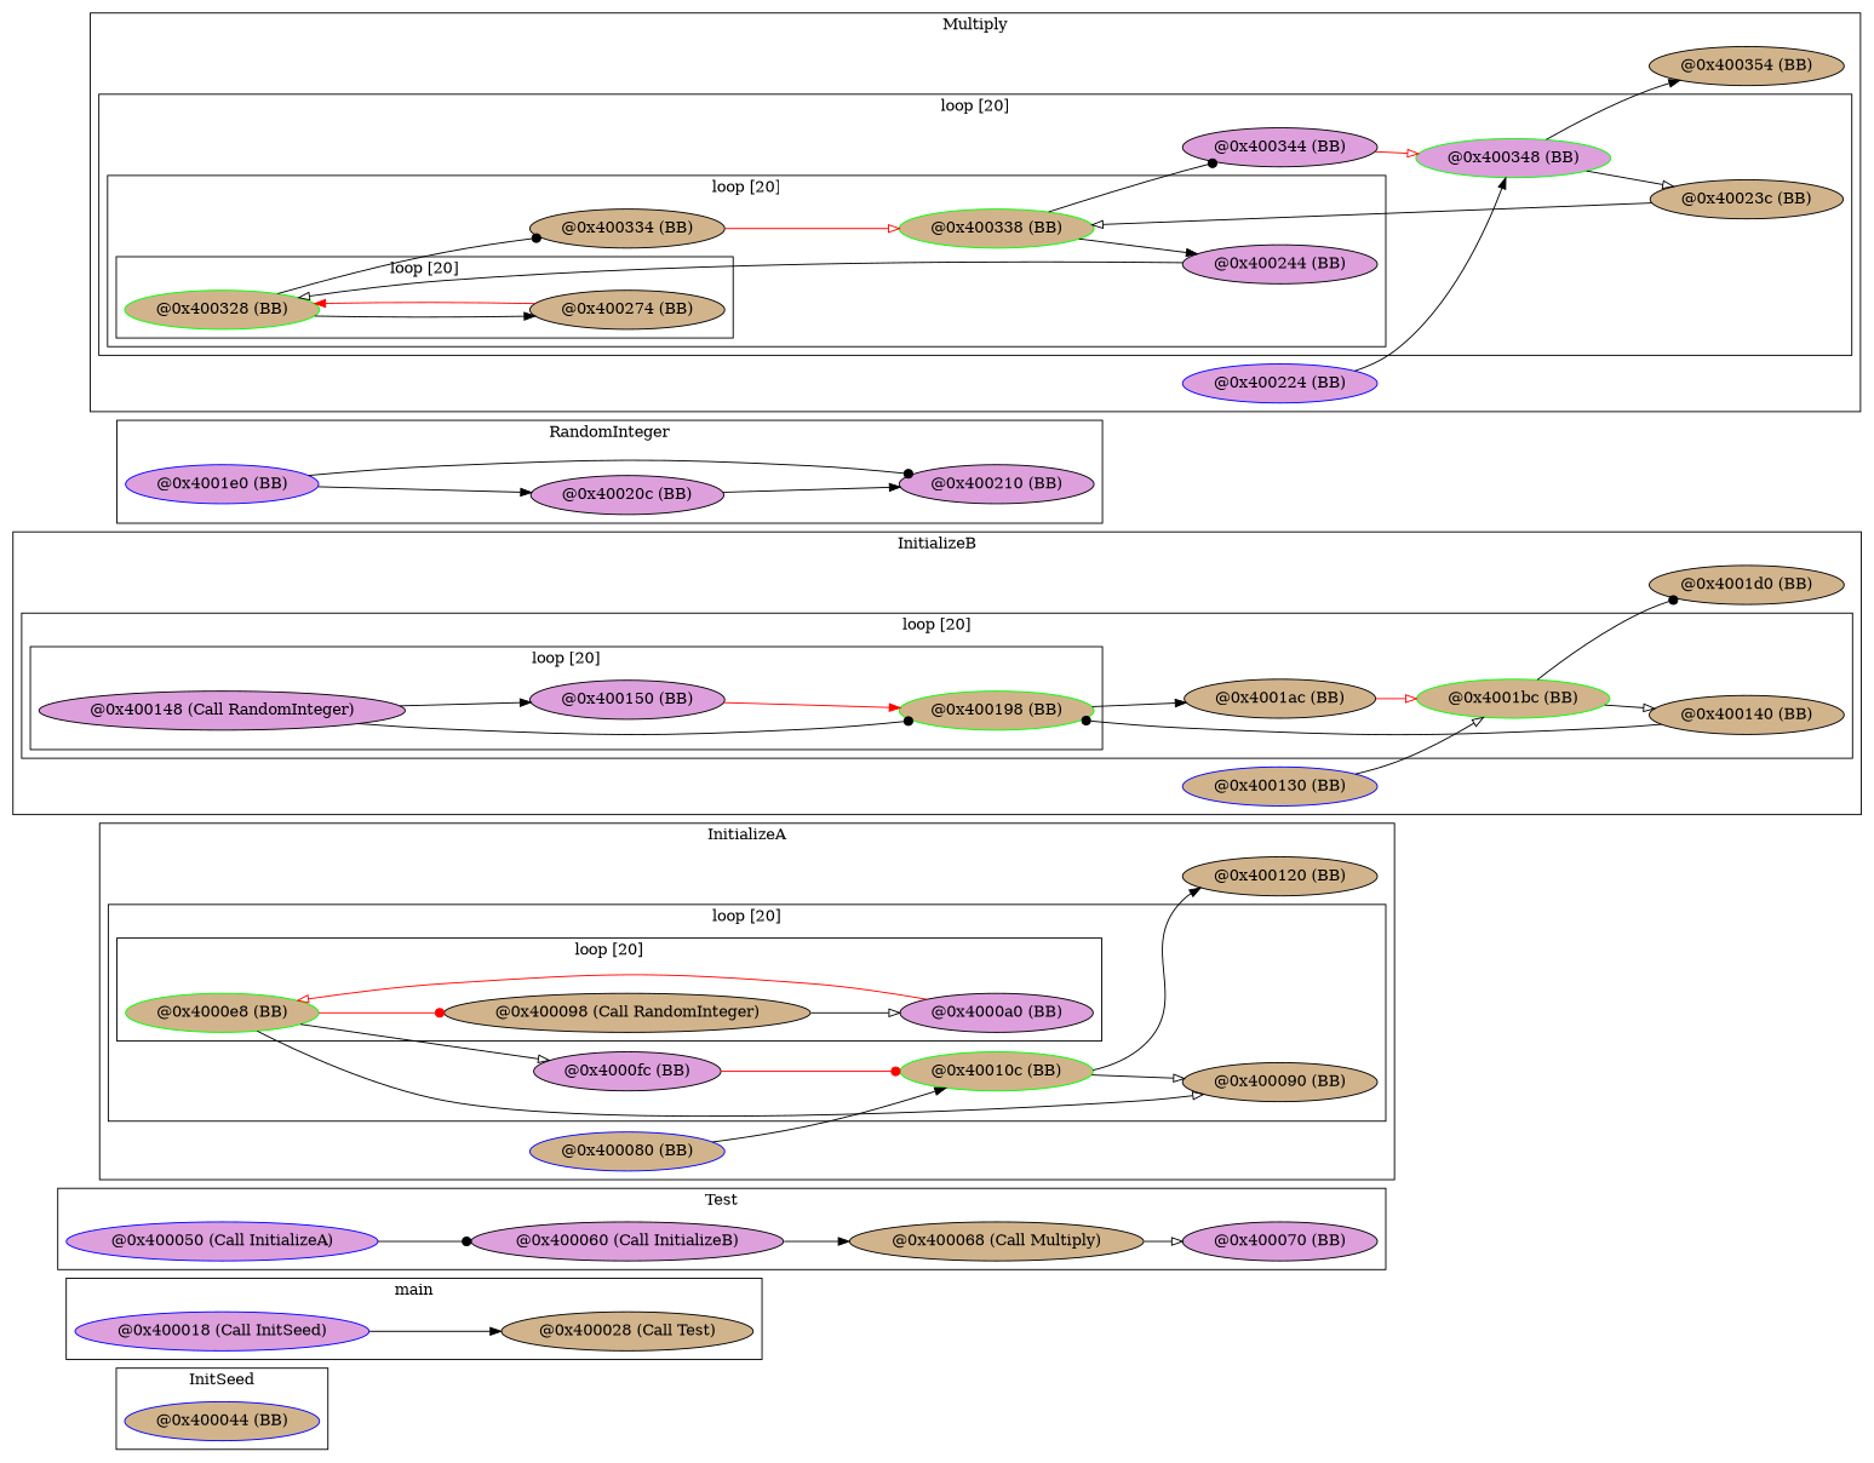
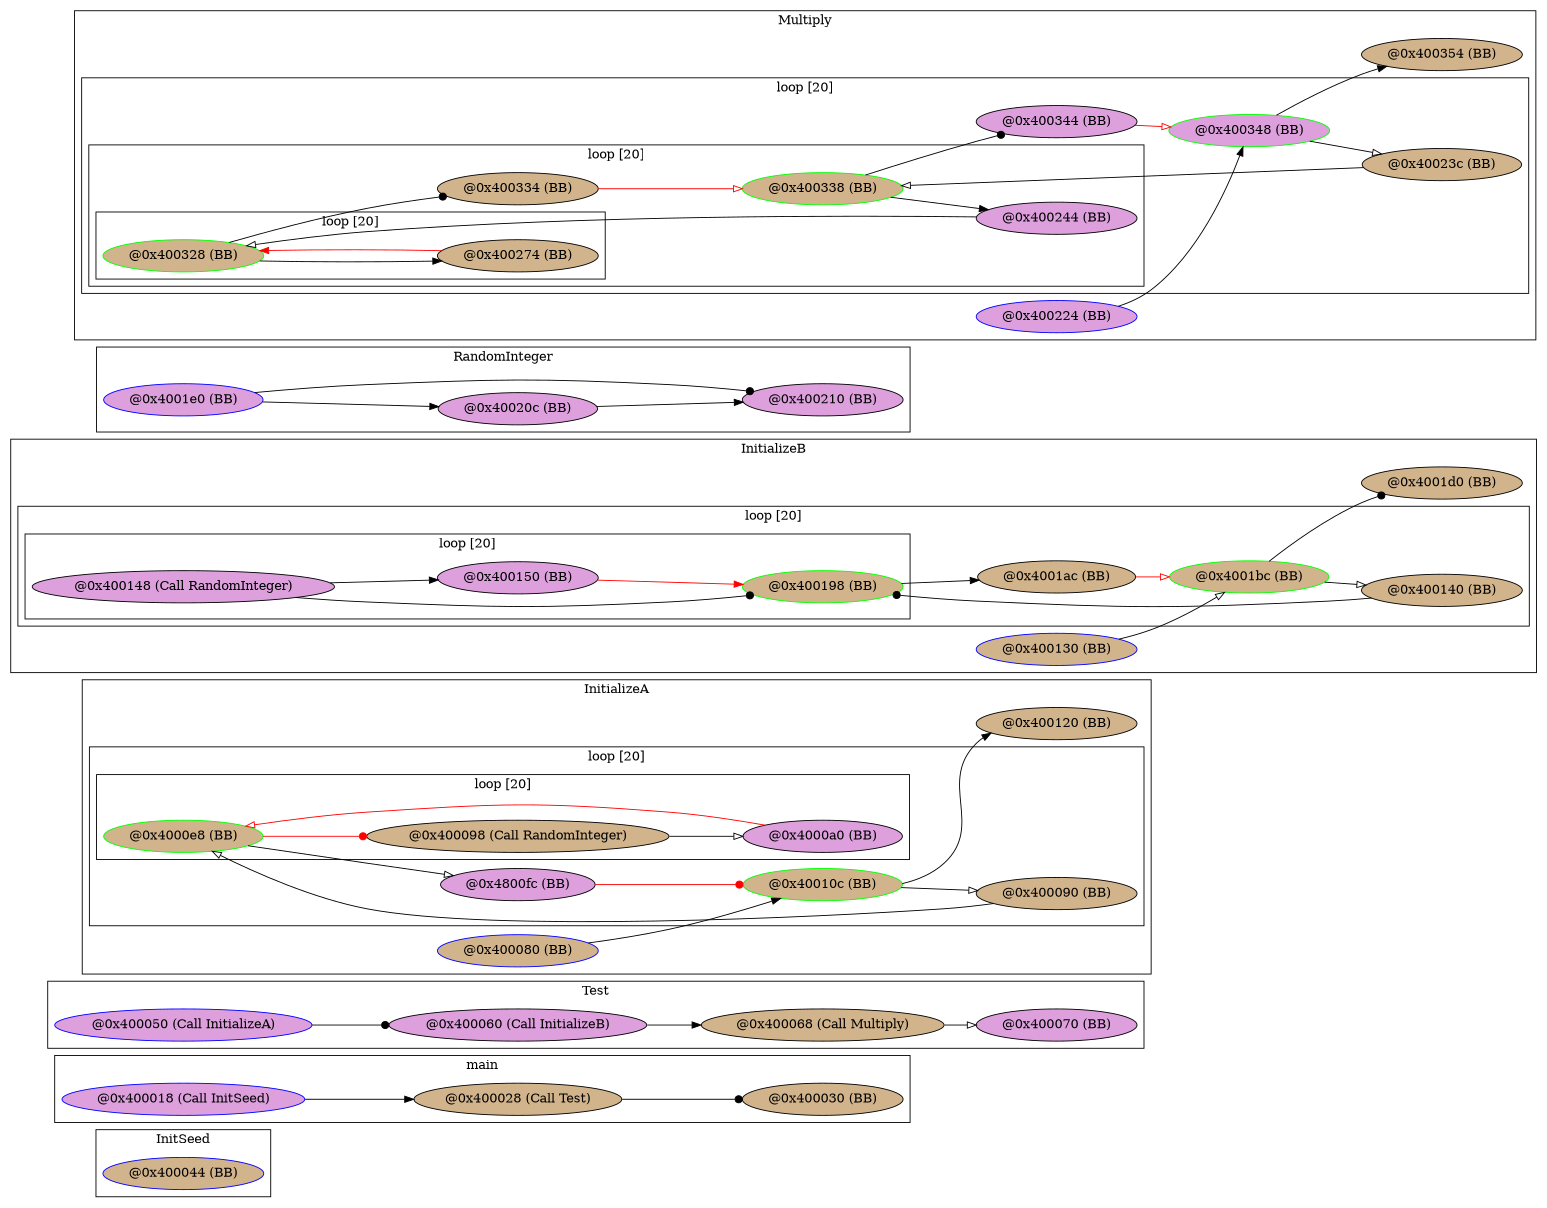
  digraph {
    fontname="DejaVu Serif"
    rankdir=LR
    node [fillcolor=tan fontname="DejaVu Serif" style=filled]
    edge [arrowhead=normal fontname="DejaVu Serif"]
    n1 [color=blue label="@0x400044 (BB)"]
    n2 [color=blue fillcolor=plum label="@0x400018 (Call InitSeed)"]
    n3 [label="@0x400028 (Call Test)"]
+   n4 [label="@0x400030 (BB)"]
    n5 [color=blue fillcolor=plum label="@0x400050 (Call InitializeA)"]
    n6 [fillcolor=plum label="@0x400060 (Call InitializeB)"]
    n7 [label="@0x400068 (Call Multiply)"]
    n8 [fillcolor=plum label="@0x400070 (BB)"]
    n9 [color=green label="@0x4000e8 (BB)"]
    n10 [fillcolor=plum label="@0x4000a0 (BB)"]
    n11 [label="@0x400098 (Call RandomInteger)"]
    n12 [color=green label="@0x40010c (BB)"]
-   n13 [fillcolor=plum label="@0x4000fc (BB)"]
+   n13 [fillcolor=plum label="@0x4800fc (BB)"]
    n14 [label="@0x400090 (BB)"]
    n15 [color=blue label="@0x400080 (BB)"]
    n16 [label="@0x400120 (BB)"]
    n17 [color=green label="@0x400198 (BB)"]
    n18 [fillcolor=plum label="@0x400150 (BB)"]
    n19 [fillcolor=plum label="@0x400148 (Call RandomInteger)"]
    n20 [color=green label="@0x4001bc (BB)"]
    n21 [label="@0x4001ac (BB)"]
    n22 [label="@0x400140 (BB)"]
    n23 [color=blue label="@0x400130 (BB)"]
    n24 [label="@0x4001d0 (BB)"]
    n25 [color=blue fillcolor=plum label="@0x4001e0 (BB)"]
    n26 [fillcolor=plum label="@0x40020c (BB)"]
    n27 [fillcolor=plum label="@0x400210 (BB)"]
    n28 [color=green label="@0x400328 (BB)"]
    n29 [label="@0x400274 (BB)"]
    n30 [color=green label="@0x400338 (BB)"]
    n31 [label="@0x400334 (BB)"]
    n32 [fillcolor=plum label="@0x400244 (BB)"]
    n33 [color=green fillcolor=plum label="@0x400348 (BB)"]
    n34 [fillcolor=plum label="@0x400344 (BB)"]
    n35 [label="@0x40023c (BB)"]
    n36 [color=blue fillcolor=plum label="@0x400224 (BB)"]
    n37 [label="@0x400354 (BB)"]
    subgraph cluster_1 {
      label=InitSeed
      n1
    }
    subgraph cluster_2 {
      label=main
      n2
      n3
+     n4
    }
    subgraph cluster_3 {
      label=Test
      n5
      n6
      n7
      n8
    }
    subgraph cluster_4 {
      label=InitializeA
      n15
      n16
      subgraph cluster_5 {
        label="loop [20]"
        n12
        n13
        n14
        subgraph cluster_6 {
          label="loop [20]"
          n9
          n10
          n11
        }
      }
    }
    subgraph cluster_7 {
      label=InitializeB
      n23
      n24
      subgraph cluster_8 {
        label="loop [20]"
        n20
        n21
        n22
        subgraph cluster_9 {
          label="loop [20]"
          n17
          n18
          n19
        }
      }
    }
    subgraph cluster_10 {
      label=RandomInteger
      n25
      n26
      n27
    }
    subgraph cluster_11 {
      label=Multiply
      n36
      n37
      subgraph cluster_12 {
        label="loop [20]"
        n33
        n34
        n35
        subgraph cluster_13 {
          label="loop [20]"
          n30
          n31
          n32
          subgraph cluster_14 {
            label="loop [20]"
            n28
            n29
          }
        }
      }
    }
    n2 -> n3
+   n3 -> n4 [arrowhead=dot]
    n5 -> n6 [arrowhead=dot]
    n6 -> n7
    n7 -> n8 [arrowhead=onormal]
    n9 -> n11 [arrowhead=dot color=red]
    n9 -> n13 [arrowhead=onormal]
    n10 -> n9 [arrowhead=onormal color=red]
    n11 -> n10 [arrowhead=onormal]
    n12 -> n14 [arrowhead=onormal]
    n12 -> n16
    n13 -> n12 [arrowhead=dot color=red]
-   n9 -> n14 [arrowhead=onormal]
+   n14 -> n9 [arrowhead=onormal]
    n15 -> n12
    n17 -> n21
    n18 -> n17 [color=red]
    n19 -> n17 [arrowhead=dot]
    n19 -> n18
    n20 -> n22 [arrowhead=onormal]
    n20 -> n24 [arrowhead=dot]
    n21 -> n20 [arrowhead=onormal color=red]
    n22 -> n17 [arrowhead=dot]
    n23 -> n20 [arrowhead=onormal]
    n25 -> n26
    n25 -> n27 [arrowhead=dot]
    n26 -> n27
    n28 -> n29
    n28 -> n31 [arrowhead=dot]
    n29 -> n28 [color=red]
    n30 -> n32
    n30 -> n34 [arrowhead=dot]
    n31 -> n30 [arrowhead=onormal color=red]
    n32 -> n28 [arrowhead=onormal]
    n33 -> n35 [arrowhead=onormal]
    n33 -> n37
    n34 -> n33 [arrowhead=onormal color=red]
    n35 -> n30 [arrowhead=onormal]
    n36 -> n33
  }
